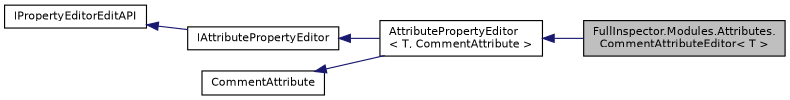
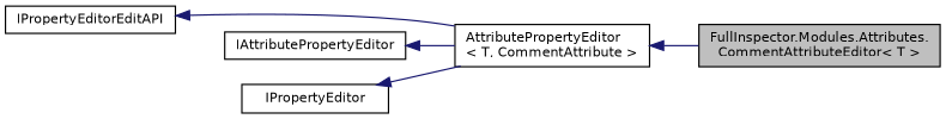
  digraph {
    rankdir=LR
    node [color=black fillcolor=white fontname=Helvetica fontsize=10 shape=record style=filled]
    edge [color=midnightblue dir=back fontname=Helvetica fontsize=10 labelfontname=Helvetica labelfontsize=10 style=solid]
    n1 [fillcolor=grey75 fontcolor=black height=0.2 label="FullInspector.Modules.Attributes.\lCommentAttributeEditor\< T \>" width=0.4]
    n2 [height=0.2 label="AttributePropertyEditor\l\< T, CommentAttribute \>" width=0.4]
    n3 [height=0.2 label=IAttributePropertyEditor width=0.4]
-   n4 [height=0.2 label=CommentAttribute width=0.4]
+   n4 [height=0.2 label=IPropertyEditor width=0.4]
    n5 [height=0.2 label=IPropertyEditorEditAPI width=0.4]
    n2 -> n1
    n3 -> n2
    n4 -> n2
-   n5 -> n3
+   n5 -> n2
  }
